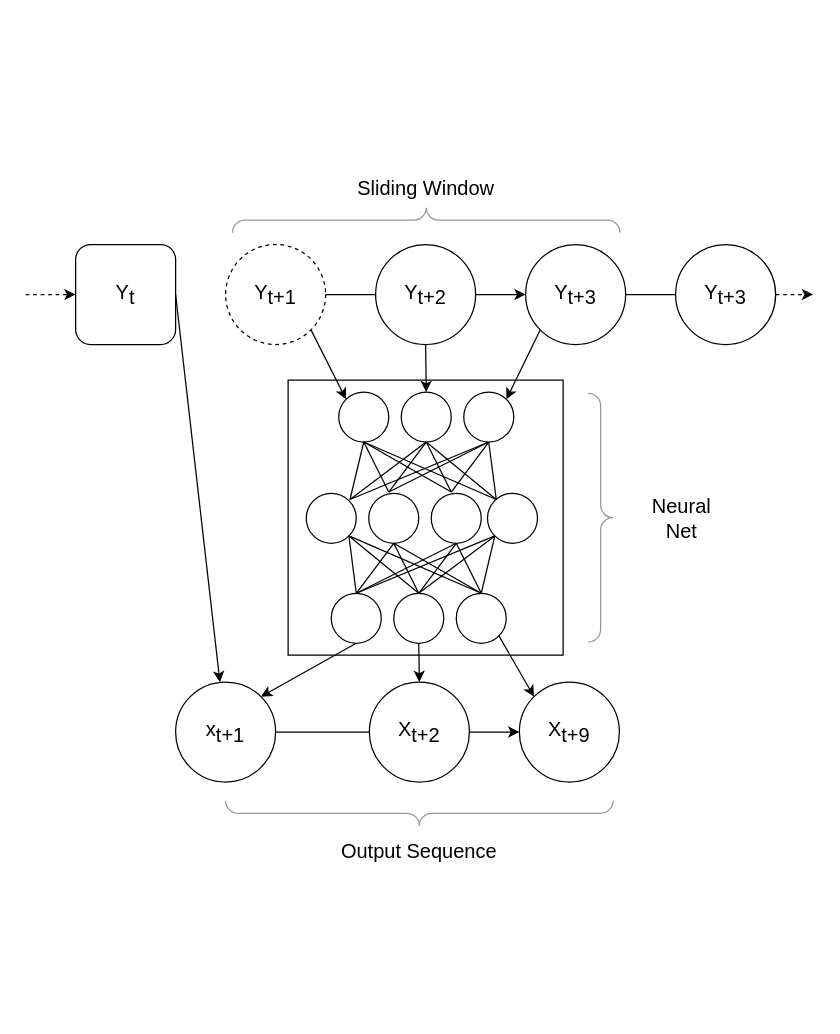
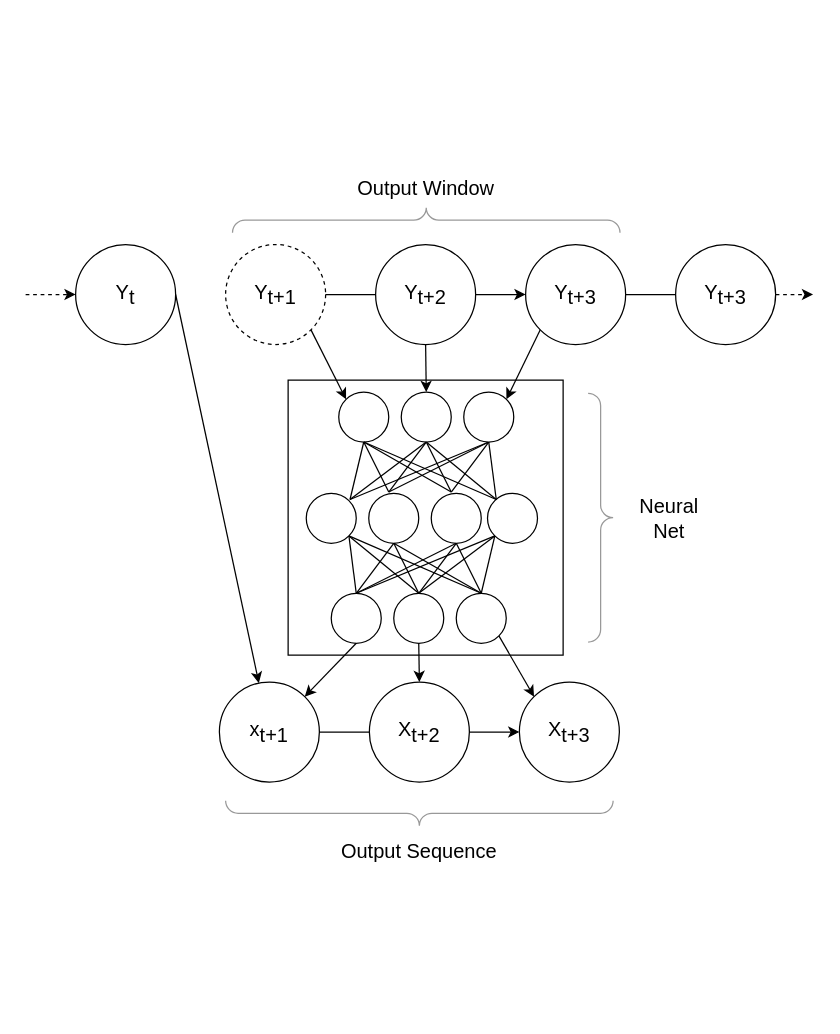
  <mxCell id="0" />
  <mxCell id="1" parent="0" />
  <mxCell id="2" value="Y&lt;sub style=&quot;font-size: 16px;&quot;&gt;t+1&lt;/sub&gt;" style="ellipse;whiteSpace=wrap;html=1;aspect=fixed;fontSize=16;dashed=1;" vertex="1" parent="1"><mxGeometry x="180" y="195" width="80" height="80" as="geometry" /></mxCell>
- <mxCell id="3" value="Y&lt;sub style=&quot;font-size: 16px;&quot;&gt;t&lt;/sub&gt;" style="whiteSpace=wrap;html=1;aspect=fixed;fontSize=16;rounded=1;" vertex="1" parent="1"><mxGeometry x="60" y="195" width="80" height="80" as="geometry" /></mxCell>
+ <mxCell id="3" value="Y&lt;sub style=&quot;font-size: 16px;&quot;&gt;t&lt;/sub&gt;" style="ellipse;whiteSpace=wrap;html=1;aspect=fixed;fontSize=16;" vertex="1" parent="1"><mxGeometry x="60" y="195" width="80" height="80" as="geometry" /></mxCell>
  <mxCell id="4" value="Y&lt;sub style=&quot;font-size: 16px;&quot;&gt;t+3&lt;/sub&gt;" style="ellipse;whiteSpace=wrap;html=1;aspect=fixed;fontSize=16;" vertex="1" parent="1"><mxGeometry x="540" y="195" width="80" height="80" as="geometry" /></mxCell>
  <mxCell id="5" value="" style="endArrow=classic;html=1;rounded=0;entryX=0;entryY=0.5;entryDx=0;entryDy=0;dashed=1;" edge="1" parent="1" target="3"><mxGeometry width="50" height="50" relative="1" as="geometry"><mxPoint x="20" y="235" as="sourcePoint" /><mxPoint x="70" y="135" as="targetPoint" /></mxGeometry></mxCell>
  <mxCell id="6" value="" style="endArrow=classic;html=1;rounded=0;exitX=1;exitY=0.5;exitDx=0;exitDy=0;" edge="1" parent="1" source="3" target="51"><mxGeometry width="50" height="50" relative="1" as="geometry"><mxPoint x="150" y="135" as="sourcePoint" /><mxPoint x="190" y="135" as="targetPoint" /></mxGeometry></mxCell>
  <mxCell id="7" value="" style="endArrow=classic;html=1;rounded=0;entryX=0;entryY=0.5;entryDx=0;entryDy=0;exitX=1;exitY=0.5;exitDx=0;exitDy=0;startArrow=none;" edge="1" parent="1" source="13" target="12"><mxGeometry width="50" height="50" relative="1" as="geometry"><mxPoint x="150" y="245" as="sourcePoint" /><mxPoint x="190" y="245" as="targetPoint" /><Array as="points" /></mxGeometry></mxCell>
  <mxCell id="8" value="" style="endArrow=classic;html=1;rounded=0;exitX=1;exitY=0.5;exitDx=0;exitDy=0;dashed=1;" edge="1" parent="1" source="4"><mxGeometry width="50" height="50" relative="1" as="geometry"><mxPoint x="500" y="245" as="sourcePoint" /><mxPoint x="650" y="235" as="targetPoint" /><Array as="points" /></mxGeometry></mxCell>
  <mxCell id="9" value="" style="labelPosition=right;align=left;strokeWidth=1;shape=mxgraph.mockup.markup.curlyBrace;html=1;shadow=0;dashed=0;strokeColor=#999999;direction=north;rotation=-180;" vertex="1" parent="1"><mxGeometry x="470" y="314" width="20" height="199" as="geometry" /></mxCell>
- <mxCell id="10" value="Neural Net" style="text;html=1;strokeColor=none;fillColor=none;align=center;verticalAlign=middle;whiteSpace=wrap;rounded=0;fontSize=16;" vertex="1" parent="1"><mxGeometry x="510" y="378.5" width="70" height="70" as="geometry" /></mxCell>
+ <mxCell id="10" value="Neural Net" style="text;html=1;strokeColor=none;fillColor=none;align=center;verticalAlign=middle;whiteSpace=wrap;rounded=0;fontSize=16;" vertex="1" parent="1"><mxGeometry x="500" y="378.5" width="70" height="70" as="geometry" /></mxCell>
  <mxCell id="11" value="" style="edgeStyle=none;rounded=0;orthogonalLoop=1;jettySize=auto;html=1;endArrow=none;endFill=0;strokeWidth=1;" edge="1" parent="1" source="12" target="4"><mxGeometry relative="1" as="geometry" /></mxCell>
  <mxCell id="12" value="Y&lt;sub style=&quot;font-size: 16px;&quot;&gt;t+3&lt;/sub&gt;" style="ellipse;whiteSpace=wrap;html=1;aspect=fixed;fontSize=16;" vertex="1" parent="1"><mxGeometry x="420" y="195" width="80" height="80" as="geometry" /></mxCell>
  <mxCell id="13" value="Y&lt;sub style=&quot;font-size: 16px;&quot;&gt;t+2&lt;/sub&gt;" style="ellipse;whiteSpace=wrap;html=1;aspect=fixed;fontSize=16;" vertex="1" parent="1"><mxGeometry x="300" y="195" width="80" height="80" as="geometry" /></mxCell>
  <mxCell id="14" value="" style="endArrow=none;html=1;rounded=0;entryX=0;entryY=0.5;entryDx=0;entryDy=0;exitX=1;exitY=0.5;exitDx=0;exitDy=0;" edge="1" parent="1" source="2" target="13"><mxGeometry width="50" height="50" relative="1" as="geometry"><mxPoint x="260" y="235" as="sourcePoint" /><mxPoint x="450" y="235" as="targetPoint" /><Array as="points" /></mxGeometry></mxCell>
  <mxCell id="15" value="" style="group" vertex="1" connectable="0" parent="1"><mxGeometry x="230" y="303.5" width="220" height="220" as="geometry" /></mxCell>
  <mxCell id="16" value="" style="rounded=0;whiteSpace=wrap;html=1;" vertex="1" parent="15"><mxGeometry width="220" height="220" as="geometry" /></mxCell>
  <mxCell id="17" value="" style="ellipse;whiteSpace=wrap;html=1;aspect=fixed;" vertex="1" parent="15"><mxGeometry x="14.5" y="90.5" width="40" height="40" as="geometry" /></mxCell>
  <mxCell id="18" value="" style="ellipse;whiteSpace=wrap;html=1;aspect=fixed;" vertex="1" parent="15"><mxGeometry x="64.5" y="90.5" width="40" height="40" as="geometry" /></mxCell>
  <mxCell id="19" value="" style="ellipse;whiteSpace=wrap;html=1;aspect=fixed;" vertex="1" parent="15"><mxGeometry x="84.5" y="170.5" width="40" height="40" as="geometry" /></mxCell>
  <mxCell id="20" value="" style="endArrow=none;html=1;rounded=0;strokeWidth=1;entryX=0.5;entryY=0;entryDx=0;entryDy=0;exitX=1;exitY=1;exitDx=0;exitDy=0;endFill=0;" edge="1" parent="15" source="17" target="19"><mxGeometry width="50" height="50" relative="1" as="geometry"><mxPoint x="134.5" y="90.5" as="sourcePoint" /><mxPoint x="44.5" y="150.5" as="targetPoint" /></mxGeometry></mxCell>
  <mxCell id="21" value="" style="endArrow=none;html=1;rounded=0;strokeWidth=1;exitX=0.5;exitY=1;exitDx=0;exitDy=0;entryX=0.5;entryY=0;entryDx=0;entryDy=0;endFill=0;" edge="1" parent="15" source="18" target="19"><mxGeometry width="50" height="50" relative="1" as="geometry"><mxPoint x="118.642" y="134.642" as="sourcePoint" /><mxPoint x="125.189" y="146.529" as="targetPoint" /></mxGeometry></mxCell>
  <mxCell id="22" value="" style="ellipse;whiteSpace=wrap;html=1;aspect=fixed;" vertex="1" parent="15"><mxGeometry x="114.5" y="90.5" width="40" height="40" as="geometry" /></mxCell>
  <mxCell id="23" value="" style="ellipse;whiteSpace=wrap;html=1;aspect=fixed;" vertex="1" parent="15"><mxGeometry x="159.5" y="90.5" width="40" height="40" as="geometry" /></mxCell>
  <mxCell id="24" value="" style="ellipse;whiteSpace=wrap;html=1;aspect=fixed;" vertex="1" parent="15"><mxGeometry x="134.5" y="170.5" width="40" height="40" as="geometry" /></mxCell>
  <mxCell id="25" value="" style="endArrow=none;html=1;rounded=0;strokeWidth=1;entryX=0.5;entryY=0;entryDx=0;entryDy=0;exitX=0.5;exitY=1;exitDx=0;exitDy=0;endFill=0;" edge="1" parent="15" source="22" target="24"><mxGeometry width="50" height="50" relative="1" as="geometry"><mxPoint x="218.642" y="134.642" as="sourcePoint" /><mxPoint x="230.358" y="146.358" as="targetPoint" /></mxGeometry></mxCell>
  <mxCell id="26" value="" style="endArrow=none;html=1;rounded=0;strokeWidth=1;entryX=0.5;entryY=0;entryDx=0;entryDy=0;exitX=0.5;exitY=1;exitDx=0;exitDy=0;endFill=0;" edge="1" parent="15" source="18" target="24"><mxGeometry width="50" height="50" relative="1" as="geometry"><mxPoint x="190.358" y="134.642" as="sourcePoint" /><mxPoint x="178.642" y="146.358" as="targetPoint" /></mxGeometry></mxCell>
  <mxCell id="27" value="" style="endArrow=none;html=1;rounded=0;strokeWidth=1;exitX=1;exitY=1;exitDx=0;exitDy=0;entryX=0.5;entryY=0;entryDx=0;entryDy=0;endFill=0;" edge="1" parent="15" source="17" target="24"><mxGeometry width="50" height="50" relative="1" as="geometry"><mxPoint x="110.358" y="134.642" as="sourcePoint" /><mxPoint x="98.642" y="186.358" as="targetPoint" /></mxGeometry></mxCell>
  <mxCell id="28" value="" style="endArrow=none;html=1;rounded=0;strokeWidth=1;exitX=0;exitY=1;exitDx=0;exitDy=0;entryX=0.5;entryY=0;entryDx=0;entryDy=0;endFill=0;" edge="1" parent="15" source="23" target="24"><mxGeometry width="50" height="50" relative="1" as="geometry"><mxPoint x="58.642" y="134.642" as="sourcePoint" /><mxPoint x="144.5" y="200.5" as="targetPoint" /></mxGeometry></mxCell>
  <mxCell id="29" value="" style="endArrow=none;html=1;rounded=0;strokeWidth=1;exitX=0;exitY=1;exitDx=0;exitDy=0;entryX=0.5;entryY=0;entryDx=0;entryDy=0;endFill=0;" edge="1" parent="15" source="23" target="19"><mxGeometry width="50" height="50" relative="1" as="geometry"><mxPoint x="270.358" y="134.642" as="sourcePoint" /><mxPoint x="184.5" y="200.5" as="targetPoint" /></mxGeometry></mxCell>
  <mxCell id="30" value="" style="endArrow=none;html=1;rounded=0;strokeWidth=1;exitX=0.5;exitY=1;exitDx=0;exitDy=0;entryX=0.5;entryY=0;entryDx=0;entryDy=0;endFill=0;" edge="1" parent="15" source="22" target="19"><mxGeometry width="50" height="50" relative="1" as="geometry"><mxPoint x="270.358" y="134.642" as="sourcePoint" /><mxPoint x="84.5" y="180.5" as="targetPoint" /></mxGeometry></mxCell>
  <mxCell id="31" style="edgeStyle=none;rounded=0;orthogonalLoop=1;jettySize=auto;html=1;exitX=0.5;exitY=0;exitDx=0;exitDy=0;endArrow=none;endFill=0;strokeWidth=1;" edge="1" parent="15" source="33"><mxGeometry relative="1" as="geometry"><mxPoint x="134.5" y="130.5" as="targetPoint" /></mxGeometry></mxCell>
  <mxCell id="32" style="edgeStyle=none;rounded=0;orthogonalLoop=1;jettySize=auto;html=1;exitX=0.5;exitY=0;exitDx=0;exitDy=0;entryX=0;entryY=1;entryDx=0;entryDy=0;endArrow=none;endFill=0;strokeWidth=1;" edge="1" parent="15" source="33" target="23"><mxGeometry relative="1" as="geometry" /></mxCell>
  <mxCell id="33" value="" style="ellipse;whiteSpace=wrap;html=1;aspect=fixed;" vertex="1" parent="15"><mxGeometry x="34.5" y="170.5" width="40" height="40" as="geometry" /></mxCell>
  <mxCell id="34" style="rounded=0;orthogonalLoop=1;jettySize=auto;html=1;exitX=1;exitY=1;exitDx=0;exitDy=0;entryX=0.5;entryY=0;entryDx=0;entryDy=0;endArrow=none;endFill=0;strokeWidth=1;" edge="1" parent="15" source="17" target="33"><mxGeometry relative="1" as="geometry" /></mxCell>
  <mxCell id="35" style="rounded=0;orthogonalLoop=1;jettySize=auto;html=1;exitX=1;exitY=1;exitDx=0;exitDy=0;entryX=0.5;entryY=0;entryDx=0;entryDy=0;endArrow=none;endFill=0;strokeWidth=1;" edge="1" parent="15" target="49"><mxGeometry relative="1" as="geometry"><mxPoint x="166.5" y="95.502" as="sourcePoint" /></mxGeometry></mxCell>
  <mxCell id="36" style="edgeStyle=none;rounded=0;orthogonalLoop=1;jettySize=auto;html=1;exitX=0.5;exitY=1;exitDx=0;exitDy=0;endArrow=none;endFill=0;strokeWidth=1;entryX=0.5;entryY=0;entryDx=0;entryDy=0;" edge="1" parent="15" target="49"><mxGeometry relative="1" as="geometry"><mxPoint x="160.5" y="49.502" as="targetPoint" /><mxPoint x="130.5" y="89.502" as="sourcePoint" /></mxGeometry></mxCell>
  <mxCell id="37" value="" style="ellipse;whiteSpace=wrap;html=1;aspect=fixed;rotation=-180;" vertex="1" parent="15"><mxGeometry x="90.5" y="9.502" width="40" height="40" as="geometry" /></mxCell>
  <mxCell id="38" value="" style="endArrow=none;html=1;rounded=0;strokeWidth=1;entryX=0.5;entryY=0;entryDx=0;entryDy=0;exitX=1;exitY=1;exitDx=0;exitDy=0;endFill=0;" edge="1" parent="15" target="37"><mxGeometry width="50" height="50" relative="1" as="geometry"><mxPoint x="166.5" y="95.502" as="sourcePoint" /><mxPoint x="170.5" y="69.502" as="targetPoint" /></mxGeometry></mxCell>
  <mxCell id="39" value="" style="endArrow=none;html=1;rounded=0;strokeWidth=1;exitX=0.5;exitY=1;exitDx=0;exitDy=0;entryX=0.5;entryY=0;entryDx=0;entryDy=0;endFill=0;" edge="1" parent="15" target="37"><mxGeometry width="50" height="50" relative="1" as="geometry"><mxPoint x="130.5" y="89.502" as="sourcePoint" /><mxPoint x="89.5" y="73.502" as="targetPoint" /></mxGeometry></mxCell>
  <mxCell id="40" value="" style="ellipse;whiteSpace=wrap;html=1;aspect=fixed;rotation=-180;" vertex="1" parent="15"><mxGeometry x="40.5" y="9.502" width="40" height="40" as="geometry" /></mxCell>
  <mxCell id="41" value="" style="endArrow=none;html=1;rounded=0;strokeWidth=1;entryX=0.5;entryY=0;entryDx=0;entryDy=0;exitX=0.5;exitY=1;exitDx=0;exitDy=0;endFill=0;" edge="1" parent="15" target="40"><mxGeometry width="50" height="50" relative="1" as="geometry"><mxPoint x="80.5" y="89.502" as="sourcePoint" /><mxPoint x="-15.5" y="73.502" as="targetPoint" /></mxGeometry></mxCell>
  <mxCell id="42" value="" style="endArrow=none;html=1;rounded=0;strokeWidth=1;entryX=0.5;entryY=0;entryDx=0;entryDy=0;exitX=0.5;exitY=1;exitDx=0;exitDy=0;endFill=0;" edge="1" parent="15" target="40"><mxGeometry width="50" height="50" relative="1" as="geometry"><mxPoint x="130.5" y="89.502" as="sourcePoint" /><mxPoint x="36.5" y="73.502" as="targetPoint" /></mxGeometry></mxCell>
  <mxCell id="43" value="" style="endArrow=none;html=1;rounded=0;strokeWidth=1;exitX=1;exitY=1;exitDx=0;exitDy=0;entryX=0.5;entryY=0;entryDx=0;entryDy=0;endFill=0;" edge="1" parent="15" target="40"><mxGeometry width="50" height="50" relative="1" as="geometry"><mxPoint x="166.5" y="95.502" as="sourcePoint" /><mxPoint x="116.5" y="33.502" as="targetPoint" /></mxGeometry></mxCell>
  <mxCell id="44" value="" style="endArrow=none;html=1;rounded=0;strokeWidth=1;exitX=0;exitY=1;exitDx=0;exitDy=0;entryX=0.5;entryY=0;entryDx=0;entryDy=0;endFill=0;" edge="1" parent="15" target="40"><mxGeometry width="50" height="50" relative="1" as="geometry"><mxPoint x="49.5" y="95.502" as="sourcePoint" /><mxPoint x="70.5" y="19.502" as="targetPoint" /></mxGeometry></mxCell>
  <mxCell id="45" value="" style="endArrow=none;html=1;rounded=0;strokeWidth=1;exitX=0;exitY=1;exitDx=0;exitDy=0;entryX=0.5;entryY=0;entryDx=0;entryDy=0;endFill=0;" edge="1" parent="15" target="37"><mxGeometry width="50" height="50" relative="1" as="geometry"><mxPoint x="49.5" y="95.502" as="sourcePoint" /><mxPoint x="30.5" y="19.502" as="targetPoint" /></mxGeometry></mxCell>
  <mxCell id="46" value="" style="endArrow=none;html=1;rounded=0;strokeWidth=1;exitX=0.5;exitY=1;exitDx=0;exitDy=0;entryX=0.5;entryY=0;entryDx=0;entryDy=0;endFill=0;" edge="1" parent="15" target="37"><mxGeometry width="50" height="50" relative="1" as="geometry"><mxPoint x="80.5" y="89.502" as="sourcePoint" /><mxPoint x="130.5" y="39.502" as="targetPoint" /></mxGeometry></mxCell>
  <mxCell id="47" style="edgeStyle=none;rounded=0;orthogonalLoop=1;jettySize=auto;html=1;exitX=0.5;exitY=0;exitDx=0;exitDy=0;endArrow=none;endFill=0;strokeWidth=1;" edge="1" parent="15" source="49"><mxGeometry relative="1" as="geometry"><mxPoint x="80.5" y="89.502" as="targetPoint" /></mxGeometry></mxCell>
  <mxCell id="48" style="edgeStyle=none;rounded=0;orthogonalLoop=1;jettySize=auto;html=1;exitX=0.5;exitY=0;exitDx=0;exitDy=0;entryX=0;entryY=1;entryDx=0;entryDy=0;endArrow=none;endFill=0;strokeWidth=1;" edge="1" parent="15" source="49"><mxGeometry relative="1" as="geometry"><mxPoint x="49.5" y="95.502" as="targetPoint" /></mxGeometry></mxCell>
  <mxCell id="49" value="" style="ellipse;whiteSpace=wrap;html=1;aspect=fixed;rotation=-180;" vertex="1" parent="15"><mxGeometry x="140.5" y="9.502" width="40" height="40" as="geometry" /></mxCell>
  <mxCell id="50" style="edgeStyle=none;rounded=0;orthogonalLoop=1;jettySize=auto;html=1;exitX=0.5;exitY=1;exitDx=0;exitDy=0;endArrow=none;endFill=0;strokeWidth=1;entryX=0.5;entryY=0;entryDx=0;entryDy=0;" edge="1" parent="15" source="18" target="33"><mxGeometry relative="1" as="geometry"><mxPoint x="54.5" y="170.5" as="targetPoint" /></mxGeometry></mxCell>
- <mxCell id="51" value="x&lt;sub style=&quot;font-size: 16px;&quot;&gt;t+1&lt;/sub&gt;" style="ellipse;whiteSpace=wrap;html=1;aspect=fixed;fontSize=16;" vertex="1" parent="1"><mxGeometry x="140" y="545" width="80" height="80" as="geometry" /></mxCell>
+ <mxCell id="51" value="x&lt;sub style=&quot;font-size: 16px;&quot;&gt;t+1&lt;/sub&gt;" style="ellipse;whiteSpace=wrap;html=1;aspect=fixed;fontSize=16;" vertex="1" parent="1"><mxGeometry x="175" y="545" width="80" height="80" as="geometry" /></mxCell>
  <mxCell id="52" value="" style="endArrow=classic;html=1;rounded=0;entryX=0;entryY=0.5;entryDx=0;entryDy=0;exitX=1;exitY=0.5;exitDx=0;exitDy=0;startArrow=none;" edge="1" parent="1" source="54" target="53"><mxGeometry width="50" height="50" relative="1" as="geometry"><mxPoint x="145" y="595" as="sourcePoint" /><mxPoint x="185" y="595" as="targetPoint" /><Array as="points" /></mxGeometry></mxCell>
- <mxCell id="53" value="X&lt;sub style=&quot;font-size: 16px;&quot;&gt;t+9&lt;/sub&gt;" style="ellipse;whiteSpace=wrap;html=1;aspect=fixed;fontSize=16;" vertex="1" parent="1"><mxGeometry x="415" y="545" width="80" height="80" as="geometry" /></mxCell>
+ <mxCell id="53" value="X&lt;sub style=&quot;font-size: 16px;&quot;&gt;t+3&lt;/sub&gt;" style="ellipse;whiteSpace=wrap;html=1;aspect=fixed;fontSize=16;" vertex="1" parent="1"><mxGeometry x="415" y="545" width="80" height="80" as="geometry" /></mxCell>
  <mxCell id="54" value="X&lt;sub style=&quot;font-size: 16px;&quot;&gt;t+2&lt;/sub&gt;" style="ellipse;whiteSpace=wrap;html=1;aspect=fixed;fontSize=16;" vertex="1" parent="1"><mxGeometry x="295" y="545" width="80" height="80" as="geometry" /></mxCell>
  <mxCell id="55" value="" style="endArrow=none;html=1;rounded=0;entryX=0;entryY=0.5;entryDx=0;entryDy=0;exitX=1;exitY=0.5;exitDx=0;exitDy=0;" edge="1" parent="1" source="51" target="54"><mxGeometry width="50" height="50" relative="1" as="geometry"><mxPoint x="255" y="585" as="sourcePoint" /><mxPoint x="445" y="585" as="targetPoint" /><Array as="points" /></mxGeometry></mxCell>
  <mxCell id="56" value="" style="endArrow=classic;html=1;rounded=0;strokeWidth=1;exitX=1;exitY=1;exitDx=0;exitDy=0;entryX=1;entryY=1;entryDx=0;entryDy=0;" edge="1" parent="1" source="2" target="40"><mxGeometry width="50" height="50" relative="1" as="geometry"><mxPoint x="310" y="405" as="sourcePoint" /><mxPoint x="270" y="325" as="targetPoint" /></mxGeometry></mxCell>
  <mxCell id="57" value="" style="endArrow=classic;html=1;rounded=0;strokeWidth=1;exitX=0.5;exitY=1;exitDx=0;exitDy=0;entryX=0.5;entryY=1;entryDx=0;entryDy=0;" edge="1" parent="1" source="13" target="37"><mxGeometry width="50" height="50" relative="1" as="geometry"><mxPoint x="258.284" y="273.284" as="sourcePoint" /><mxPoint x="276.358" y="328.86" as="targetPoint" /></mxGeometry></mxCell>
  <mxCell id="58" value="" style="endArrow=classic;html=1;rounded=0;strokeWidth=1;exitX=0;exitY=1;exitDx=0;exitDy=0;entryX=0;entryY=1;entryDx=0;entryDy=0;" edge="1" parent="1" source="12" target="49"><mxGeometry width="50" height="50" relative="1" as="geometry"><mxPoint x="350" y="285" as="sourcePoint" /><mxPoint x="340.5" y="323.002" as="targetPoint" /></mxGeometry></mxCell>
  <mxCell id="59" value="" style="endArrow=classic;html=1;rounded=0;strokeWidth=1;exitX=0.5;exitY=1;exitDx=0;exitDy=0;entryX=1;entryY=0;entryDx=0;entryDy=0;" edge="1" parent="1" source="33" target="51"><mxGeometry width="50" height="50" relative="1" as="geometry"><mxPoint x="258.284" y="273.284" as="sourcePoint" /><mxPoint x="286.358" y="328.86" as="targetPoint" /></mxGeometry></mxCell>
  <mxCell id="60" value="" style="endArrow=classic;html=1;rounded=0;strokeWidth=1;exitX=0.5;exitY=1;exitDx=0;exitDy=0;entryX=0.5;entryY=0;entryDx=0;entryDy=0;" edge="1" parent="1" source="19" target="54"><mxGeometry width="50" height="50" relative="1" as="geometry"><mxPoint x="294.5" y="524" as="sourcePoint" /><mxPoint x="263.284" y="566.716" as="targetPoint" /></mxGeometry></mxCell>
  <mxCell id="61" style="edgeStyle=none;rounded=0;orthogonalLoop=1;jettySize=auto;html=1;exitX=1;exitY=1;exitDx=0;exitDy=0;entryX=0;entryY=0;entryDx=0;entryDy=0;endArrow=classic;endFill=1;strokeWidth=1;" edge="1" parent="1" source="24" target="53"><mxGeometry relative="1" as="geometry" /></mxCell>
  <mxCell id="62" value="" style="labelPosition=right;align=left;strokeWidth=1;shape=mxgraph.mockup.markup.curlyBrace;html=1;shadow=0;dashed=0;strokeColor=#999999;direction=north;rotation=90;" vertex="1" parent="1"><mxGeometry x="330.5" y="20.5" width="20" height="310" as="geometry" /></mxCell>
- <mxCell id="63" value="Sliding Window" style="text;html=1;strokeColor=none;fillColor=none;align=center;verticalAlign=middle;whiteSpace=wrap;rounded=0;fontSize=16;" vertex="1" parent="1"><mxGeometry x="247.75" y="115" width="184.5" height="70" as="geometry" /></mxCell>
+ <mxCell id="63" value="Output Window" style="text;html=1;strokeColor=none;fillColor=none;align=center;verticalAlign=middle;whiteSpace=wrap;rounded=0;fontSize=16;" vertex="1" parent="1"><mxGeometry x="247.75" y="115" width="184.5" height="70" as="geometry" /></mxCell>
  <mxCell id="64" value="Output Sequence" style="text;html=1;strokeColor=none;fillColor=none;align=center;verticalAlign=middle;whiteSpace=wrap;rounded=0;fontSize=16;" vertex="1" parent="1"><mxGeometry x="245" y="645" width="180" height="70" as="geometry" /></mxCell>
  <mxCell id="65" value="" style="labelPosition=right;align=left;strokeWidth=1;shape=mxgraph.mockup.markup.curlyBrace;html=1;shadow=0;dashed=0;strokeColor=#999999;direction=north;rotation=-90;" vertex="1" parent="1"><mxGeometry x="325" y="495" width="20" height="310" as="geometry" /></mxCell>
